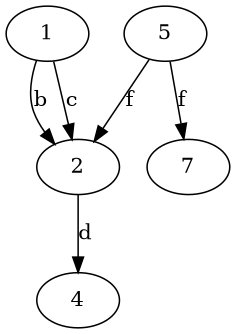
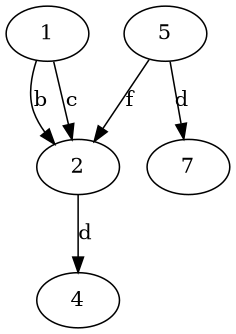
  digraph {
    1
    2
    4
    5
    7
    1 -> 2 [label=b]
    1 -> 2 [label=c]
    2 -> 4 [label=d]
    5 -> 2 [label=f]
-   5 -> 7 [label=f]
+   5 -> 7 [label=d]
  }
